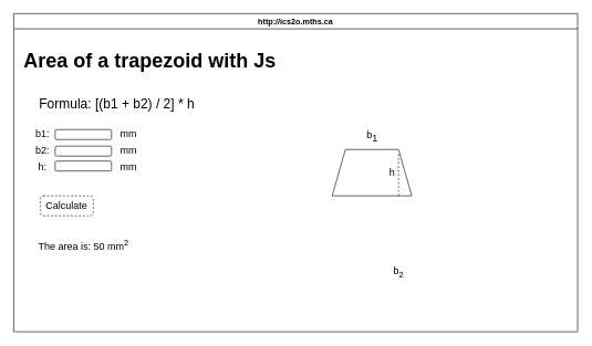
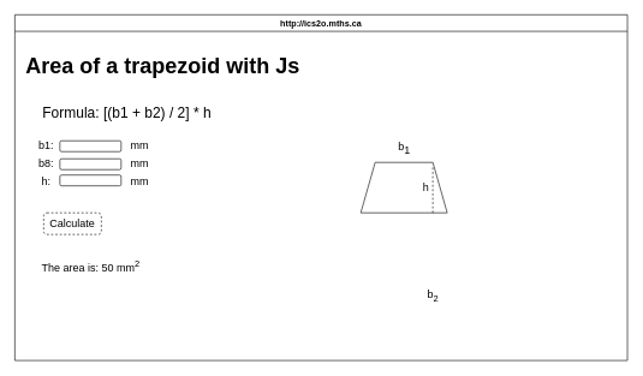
  <mxCell id="0" />
  <mxCell id="1" parent="0" />
  <mxCell id="2" value="http://ics2o.mths.ca" style="swimlane;whiteSpace=wrap;html=1;" parent="1" vertex="1"><mxGeometry y="20" width="850" height="480" as="geometry" x="20" /></mxCell>
  <mxCell id="3" value="" style="shape=trapezoid;perimeter=trapezoidPerimeter;whiteSpace=wrap;html=1;fixedSize=1;" vertex="1" parent="2"><mxGeometry x="480" y="205" width="120" height="70" as="geometry" /></mxCell>
  <mxCell id="4" value="&lt;span style=&quot;font-size: 15px;&quot;&gt;b&lt;sub style=&quot;font-size: 15px;&quot;&gt;1&lt;/sub&gt;&lt;/span&gt;" style="text;html=1;align=center;verticalAlign=middle;resizable=0;points=[];autosize=1;strokeColor=none;fillColor=none;fontSize=15;" vertex="1" parent="2"><mxGeometry x="520" y="165" width="40" height="40" as="geometry" /></mxCell>
  <mxCell id="5" value="b&lt;sub&gt;2&lt;/sub&gt;" style="text;html=1;align=center;verticalAlign=middle;resizable=0;points=[];autosize=1;strokeColor=none;fillColor=none;fontSize=15;" vertex="1" parent="2"><mxGeometry x="560" y="375" width="40" height="30" as="geometry" /></mxCell>
  <mxCell id="6" value="" style="endArrow=none;dashed=1;html=1;fontSize=15;entryX=0.833;entryY=0.071;entryDx=0;entryDy=0;entryPerimeter=0;" edge="1" parent="2" target="3"><mxGeometry width="50" height="50" relative="1" as="geometry"><mxPoint x="580" y="275" as="sourcePoint" /><mxPoint x="575" y="200" as="targetPoint" /><Array as="points" /></mxGeometry></mxCell>
  <mxCell id="7" value="h" style="text;html=1;align=center;verticalAlign=middle;resizable=0;points=[];autosize=1;strokeColor=none;fillColor=none;fontSize=15;" vertex="1" parent="2"><mxGeometry x="555" y="225" width="30" height="30" as="geometry" /></mxCell>
  <mxCell id="8" value="" style="rounded=1;whiteSpace=wrap;html=1;fontSize=15;" vertex="1" parent="2"><mxGeometry x="62.5" y="175" width="85" height="15" as="geometry" /></mxCell>
  <mxCell id="9" value="&lt;h1&gt;&lt;font style=&quot;font-size: 30px;&quot;&gt;Area of a trapezoid with Js&lt;/font&gt;&lt;/h1&gt;" style="text;html=1;align=center;verticalAlign=middle;resizable=0;points=[];autosize=1;strokeColor=none;fillColor=none;fontSize=15;" vertex="1" parent="2"><mxGeometry x="5" y="25" width="400" height="90" as="geometry" /></mxCell>
  <mxCell id="10" value="Formula: [(b1 + b2) / 2] * h&lt;font style=&quot;font-size: 20px;&quot;&gt;&amp;nbsp;&lt;/font&gt;" style="text;html=1;align=center;verticalAlign=middle;resizable=0;points=[];autosize=1;strokeColor=none;fillColor=none;fontSize=20;" vertex="1" parent="2"><mxGeometry x="22.5" y="115" width="270" height="40" as="geometry" /></mxCell>
  <mxCell id="11" value="b1:" style="text;html=1;align=center;verticalAlign=middle;resizable=0;points=[];autosize=1;strokeColor=none;fillColor=none;fontSize=15;" vertex="1" parent="2"><mxGeometry x="22.5" y="165" width="40" height="30" as="geometry" /></mxCell>
  <mxCell id="12" value="mm" style="text;html=1;align=center;verticalAlign=middle;resizable=0;points=[];autosize=1;strokeColor=none;fillColor=none;fontSize=15;" vertex="1" parent="2"><mxGeometry x="147.5" y="165" width="50" height="30" as="geometry" /></mxCell>
  <mxCell id="13" value="" style="rounded=1;whiteSpace=wrap;html=1;fontSize=15;" vertex="1" parent="2"><mxGeometry x="62.5" y="222.5" width="85" height="15" as="geometry" /></mxCell>
  <mxCell id="14" value="" style="rounded=1;whiteSpace=wrap;html=1;fontSize=15;" vertex="1" parent="2"><mxGeometry x="62.5" y="200" width="85" height="15" as="geometry" /></mxCell>
  <mxCell id="15" value="mm" style="text;html=1;align=center;verticalAlign=middle;resizable=0;points=[];autosize=1;strokeColor=none;fillColor=none;fontSize=15;" vertex="1" parent="2"><mxGeometry x="147.5" y="215" width="50" height="30" as="geometry" /></mxCell>
  <mxCell id="16" value="mm" style="text;html=1;align=center;verticalAlign=middle;resizable=0;points=[];autosize=1;strokeColor=none;fillColor=none;fontSize=15;" vertex="1" parent="2"><mxGeometry x="147.5" y="190" width="50" height="30" as="geometry" /></mxCell>
- <mxCell id="17" value="b2:" style="text;html=1;align=center;verticalAlign=middle;resizable=0;points=[];autosize=1;strokeColor=none;fillColor=none;fontSize=15;" vertex="1" parent="2"><mxGeometry x="22.5" y="190" width="40" height="30" as="geometry" /></mxCell>
+ <mxCell id="17" value="b8:" style="text;html=1;align=center;verticalAlign=middle;resizable=0;points=[];autosize=1;strokeColor=none;fillColor=none;fontSize=15;" vertex="1" parent="2"><mxGeometry x="22.5" y="190" width="40" height="30" as="geometry" /></mxCell>
  <mxCell id="18" value="h:" style="text;html=1;align=center;verticalAlign=middle;resizable=0;points=[];autosize=1;strokeColor=none;fillColor=none;fontSize=15;" vertex="1" parent="2"><mxGeometry x="22.5" y="215" width="40" height="30" as="geometry" /></mxCell>
  <mxCell id="19" value="Calculate" style="rounded=1;whiteSpace=wrap;html=1;fontSize=15;dashed=1;" vertex="1" parent="2"><mxGeometry x="40" y="275" width="80" height="30" as="geometry" /></mxCell>
  <mxCell id="20" value="The area is: 50 mm&lt;sup&gt;2&lt;/sup&gt;" style="text;html=1;align=center;verticalAlign=middle;resizable=0;points=[];autosize=1;strokeColor=none;fillColor=none;fontSize=15;" vertex="1" parent="2"><mxGeometry x="25" y="330" width="160" height="40" as="geometry" /></mxCell>
